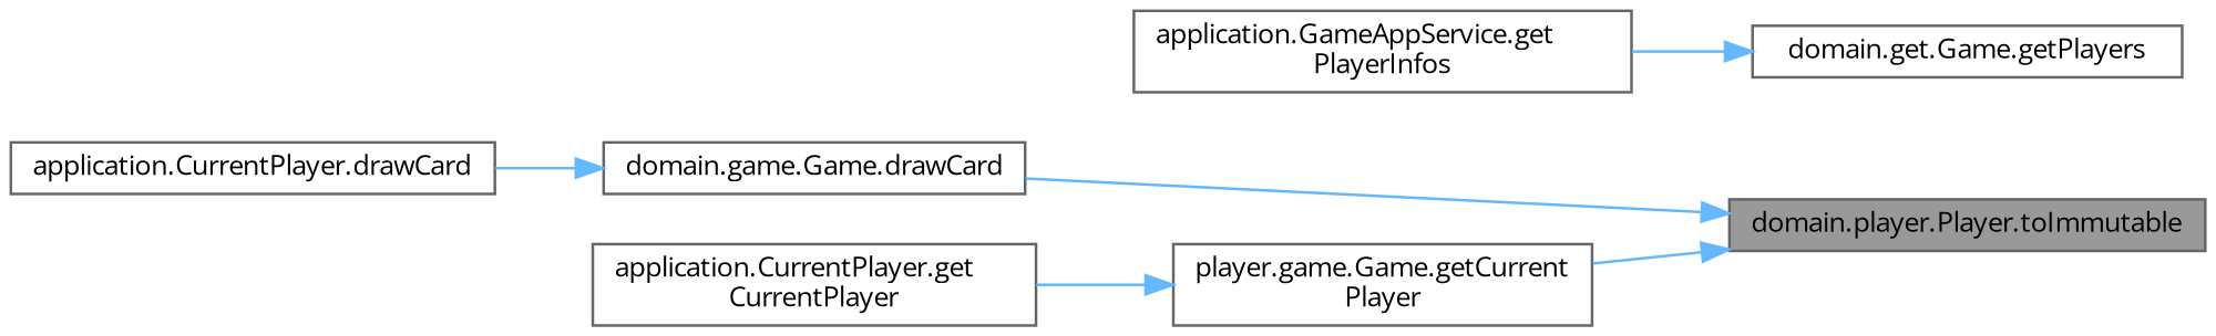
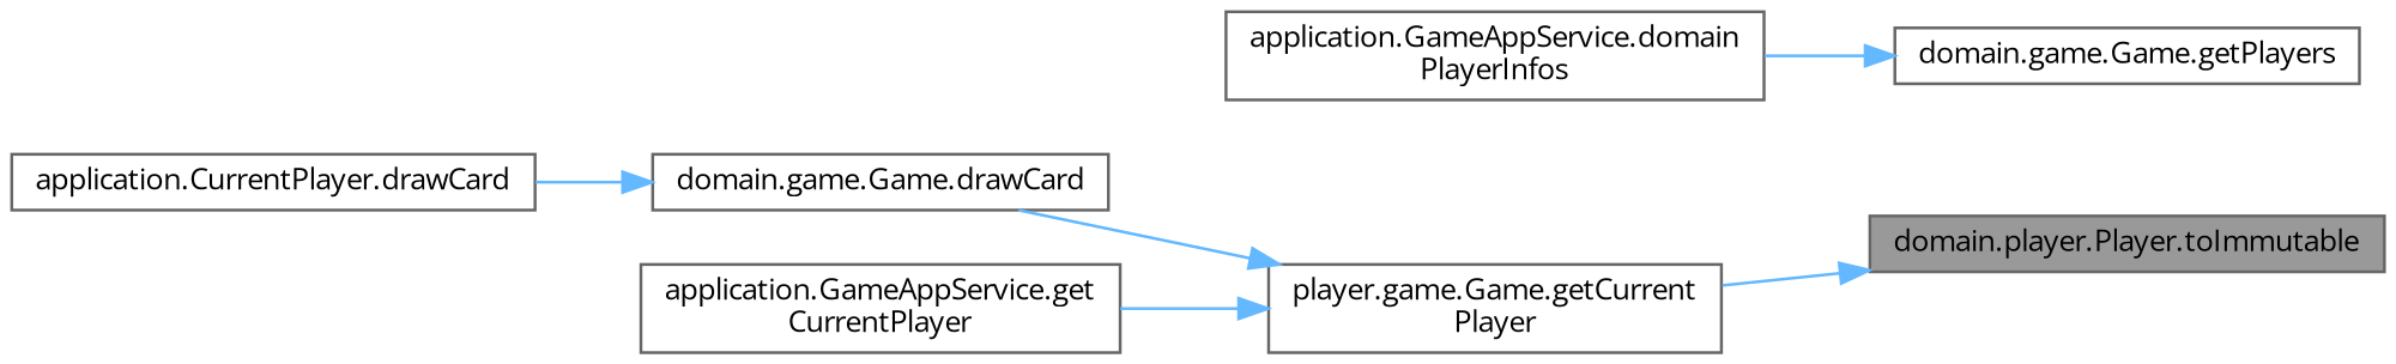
  digraph {
    fontname="Open Sans"
    rankdir=RL
    node [color=grey40 fillcolor=white fontname="Open Sans" fontsize=10 shape=box style=filled]
    edge [color=steelblue1 dir=back fontname="Open Sans" fontsize=10 labelfontname=Helvetica labelfontsize=10 style=solid]
    n1 [color=gray40 fillcolor=grey60 fontcolor=black height=0.2 label="domain.player.Player.toImmutable" width=0.4]
    n2 [height=0.2 label="player.game.Game.getCurrent\lPlayer" width=0.4]
    n3 [height=0.2 label="domain.game.Game.drawCard" width=0.4]
-   n4 [height=0.2 label="application.CurrentPlayer.get\lCurrentPlayer" width=0.4]
-   n5 [height=0.2 label="domain.get.Game.getPlayers" width=0.4]
-   n6 [height=0.2 label="application.GameAppService.get\lPlayerInfos" width=0.4]
+   n4 [height=0.2 label="application.GameAppService.get\lCurrentPlayer" width=0.4]
+   n5 [height=0.2 label="domain.game.Game.getPlayers" width=0.4]
+   n6 [height=0.2 label="application.GameAppService.domain\lPlayerInfos" width=0.4]
    n7 [height=0.2 label="application.CurrentPlayer.drawCard" width=0.4]
    n1 -> n2
-   n1 -> n3
+   n2 -> n3
    n2 -> n4
    n3 -> n7
    n5 -> n6
  }
